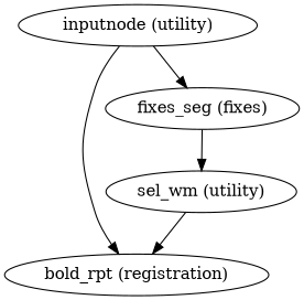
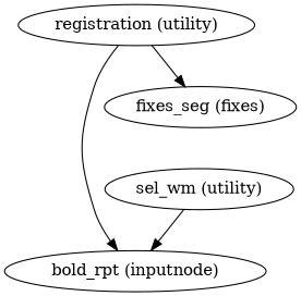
  strict digraph {
-   "inputnode (utility)"
-   "bold_rpt (registration)"
+   "inputnode (utility)" [label="registration (utility)"]
+   "bold_rpt (registration)" [label="bold_rpt (inputnode)"]
    n3 [label="fixes_seg (fixes)"]
    "sel_wm (utility)"
    "inputnode (utility)" -> "bold_rpt (registration)"
    "inputnode (utility)" -> n3
-   n3 -> "sel_wm (utility)"
    "sel_wm (utility)" -> "bold_rpt (registration)"
  }
